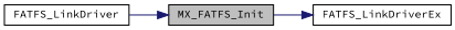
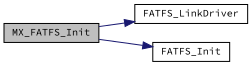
  digraph {
    fontname="Source Code Pro"
    rankdir=LR
    node [color=black fillcolor=white fontname="Source Code Pro" fontsize=10 shape=record style=filled]
    edge [color=midnightblue fontname="Source Code Pro" fontsize=10 labelfontname=Helvetica labelfontsize=10 style=solid]
    n1 [fillcolor=grey75 fontcolor=black height=0.2 label=MX_FATFS_Init width=0.4]
    n2 [height=0.2 label=FATFS_LinkDriver width=0.4]
-   n3 [height=0.2 label=FATFS_LinkDriverEx width=0.4]
-   n2 -> n1
+   n3 [height=0.2 label=FATFS_Init width=0.4]
+   n1 -> n2
    n1 -> n3
  }
